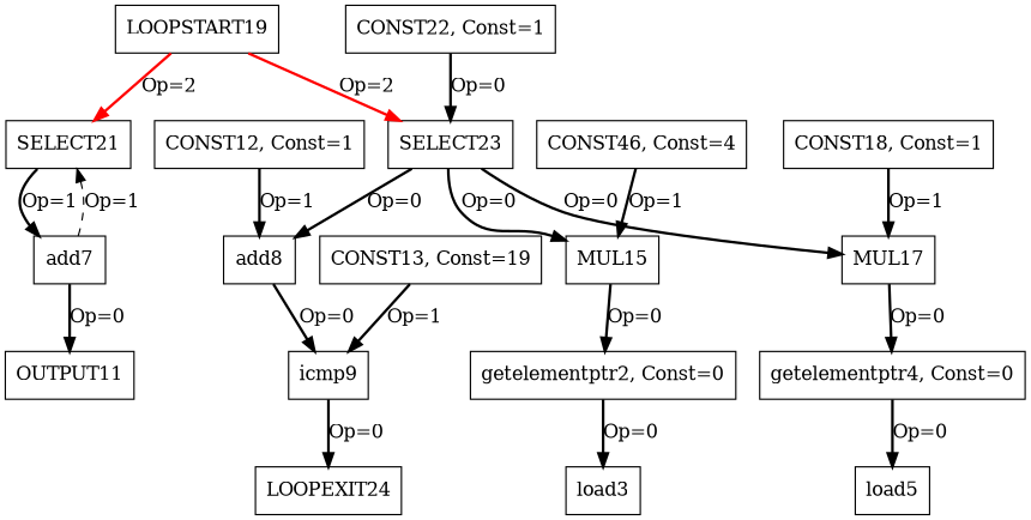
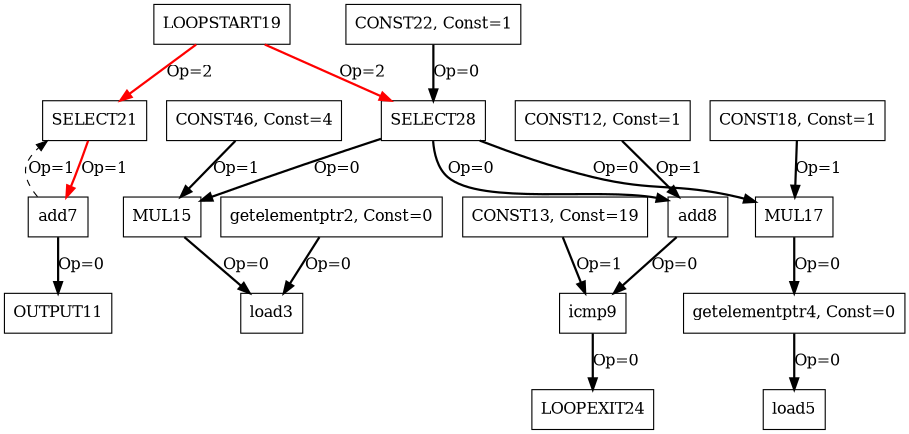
  digraph {
    node [color=black shape=box]
    edge [color=black style=bold]
    n1 [label="getelementptr2, Const=0"]
    n2 [label=load3]
    n3 [label="getelementptr4, Const=0"]
    n4 [label=load5]
    n5 [label=add7]
    n6 [label=OUTPUT11]
    n7 [label=SELECT21]
    n8 [label=add8]
    n9 [label=icmp9]
    n10 [label=LOOPEXIT24]
-   n11 [label=SELECT23]
+   n11 [label=SELECT28]
    n12 [label=MUL15]
    n13 [label=MUL17]
    n14 [label="CONST12, Const=1"]
    n15 [label="CONST13, Const=19"]
    n16 [label="CONST46, Const=4"]
    n17 [label="CONST18, Const=1"]
    n18 [label=LOOPSTART19]
    n19 [label="CONST22, Const=1"]
    n1 -> n2 [label="Op=0"]
    n3 -> n4 [label="Op=0"]
    n5 -> n6 [label="Op=0"]
    n5 -> n7 [label="Op=1" style=dashed]
-   n7 -> n5 [label="Op=1"]
+   n7 -> n5 [color=red label="Op=1"]
    n8 -> n9 [label="Op=0"]
    n9 -> n10 [label="Op=0"]
    n11 -> n8 [label="Op=0"]
    n11 -> n12 [label="Op=0"]
    n11 -> n13 [label="Op=0"]
-   n12 -> n1 [label="Op=0"]
+   n12 -> n2 [label="Op=0"]
    n13 -> n3 [label="Op=0"]
    n14 -> n8 [label="Op=1"]
    n15 -> n9 [label="Op=1"]
    n16 -> n12 [label="Op=1"]
    n17 -> n13 [label="Op=1"]
    n18 -> n7 [color=red label="Op=2"]
    n18 -> n11 [color=red label="Op=2"]
    n19 -> n11 [label="Op=0"]
  }
